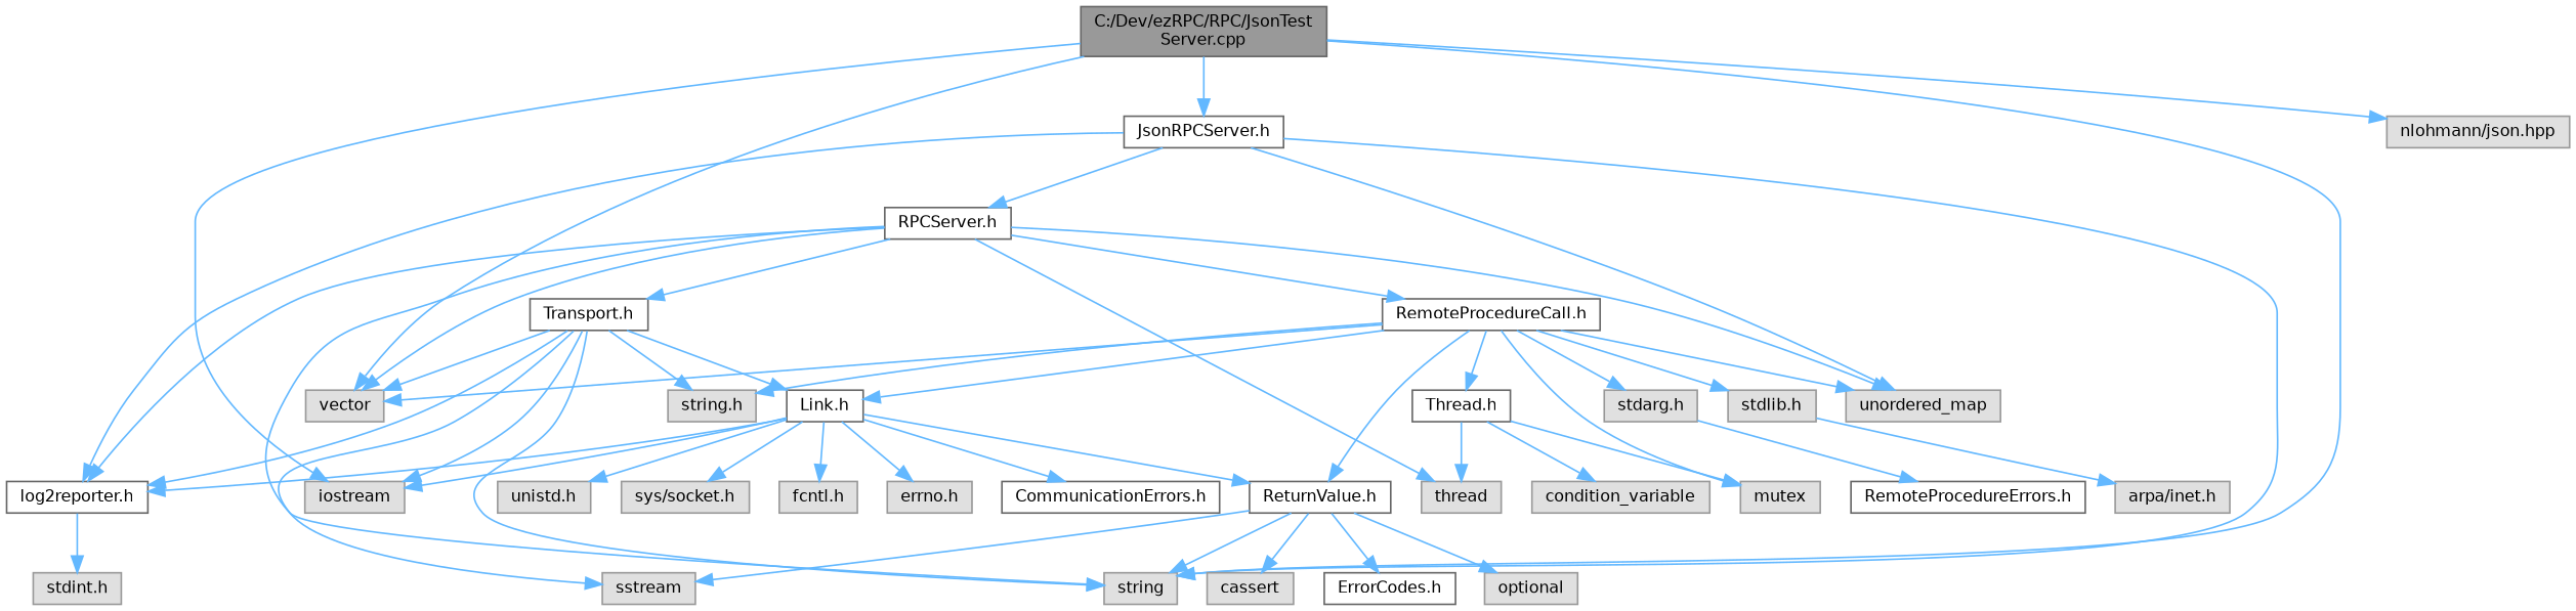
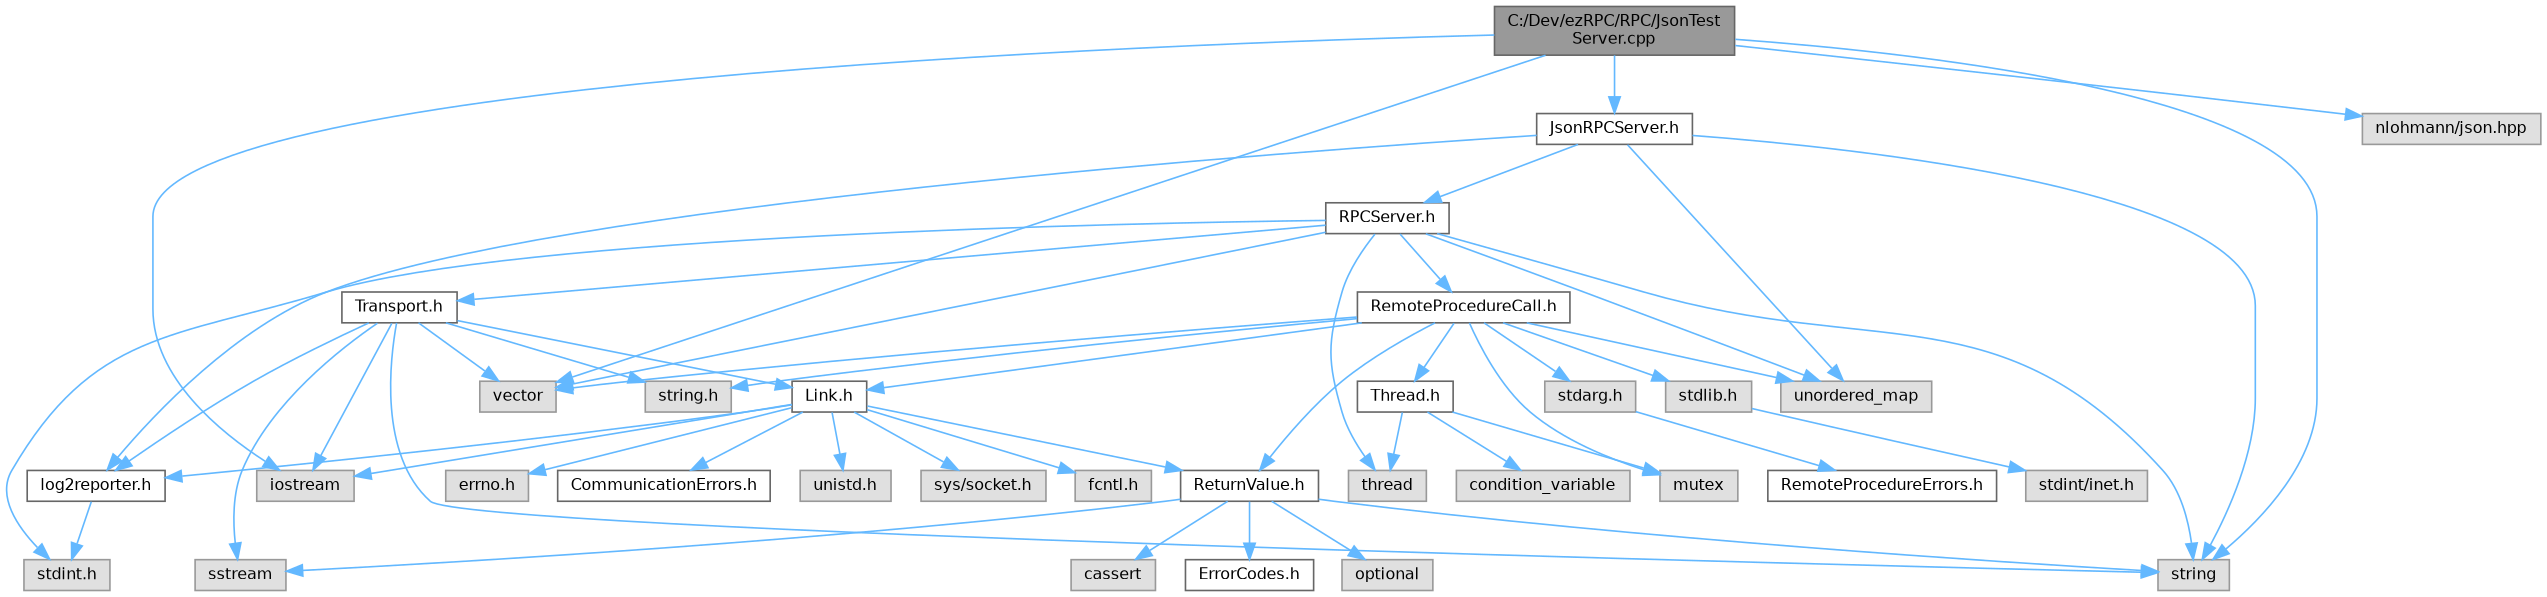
  digraph {
    node [color=grey60 fillcolor="#E0E0E0" fontname=Helvetica fontsize=10 shape=box style=filled]
    edge [color=steelblue1 fontname=Helvetica fontsize=10 labelfontname=Helvetica labelfontsize=10 style=solid]
    n1 [color=gray40 fillcolor=grey60 fontcolor=black height=0.2 label="C:/Dev/ezRPC/RPC/JsonTest\lServer.cpp" width=0.4]
    n2 [height=0.2 label=iostream width=0.4]
    n3 [height=0.2 label=string width=0.4]
    n4 [height=0.2 label=vector width=0.4]
    n5 [color=grey40 fillcolor=white height=0.2 label="JsonRPCServer.h" width=0.4]
    n6 [height=0.2 label="nlohmann/json.hpp" width=0.4]
    n7 [height=0.2 label=unordered_map width=0.4]
    n8 [color=grey40 fillcolor=white height=0.2 label="log2reporter.h" width=0.4]
    n9 [color=grey40 fillcolor=white height=0.2 label="RPCServer.h" width=0.4]
    n10 [height=0.2 label="stdint.h" width=0.4]
    n11 [height=0.2 label=thread width=0.4]
    n12 [color=grey40 fillcolor=white height=0.2 label="Transport.h" width=0.4]
    n13 [color=grey40 fillcolor=white height=0.2 label="RemoteProcedureCall.h" width=0.4]
    n14 [height=0.2 label="string.h" width=0.4]
    n15 [height=0.2 label=sstream width=0.4]
    n16 [color=grey40 fillcolor=white height=0.2 label="Link.h" width=0.4]
    n17 [color=grey40 fillcolor=white height=0.2 label="ReturnValue.h" width=0.4]
    n18 [height=0.2 label=mutex width=0.4]
    n19 [height=0.2 label="stdarg.h" width=0.4]
    n20 [height=0.2 label="stdlib.h" width=0.4]
    n21 [color=grey40 fillcolor=white height=0.2 label="Thread.h" width=0.4]
    n22 [height=0.2 label="unistd.h" width=0.4]
    n23 [height=0.2 label="sys/socket.h" width=0.4]
    n24 [height=0.2 label="fcntl.h" width=0.4]
    n25 [height=0.2 label="errno.h" width=0.4]
    n26 [color=grey40 fillcolor=white height=0.2 label="CommunicationErrors.h" width=0.4]
    n27 [height=0.2 label=optional width=0.4]
    n28 [height=0.2 label=cassert width=0.4]
    n29 [color=grey40 fillcolor=white height=0.2 label="ErrorCodes.h" width=0.4]
    n30 [color=grey40 fillcolor=white height=0.2 label="RemoteProcedureErrors.h" width=0.4]
-   n31 [height=0.2 label="arpa/inet.h" width=0.4]
+   n31 [height=0.2 label="stdint/inet.h" width=0.4]
    n32 [height=0.2 label=condition_variable width=0.4]
    n1 -> n2
    n1 -> n3
    n1 -> n4
    n1 -> n5
    n1 -> n6
    n5 -> n3
    n5 -> n7
    n5 -> n8
    n5 -> n9
    n8 -> n10
    n9 -> n3
    n9 -> n4
    n9 -> n7
-   n9 -> n8
+   n9 -> n10
    n9 -> n11
    n9 -> n12
    n9 -> n13
    n12 -> n2
    n12 -> n3
    n12 -> n4
    n12 -> n8
    n12 -> n14
    n12 -> n15
    n12 -> n16
    n13 -> n4
    n13 -> n7
    n13 -> n14
    n13 -> n16
    n13 -> n17
    n13 -> n18
    n13 -> n19
    n13 -> n20
    n13 -> n21
    n16 -> n2
    n16 -> n8
    n16 -> n17
    n16 -> n22
    n16 -> n23
    n16 -> n24
    n16 -> n25
    n16 -> n26
    n17 -> n3
    n17 -> n15
    n17 -> n27
    n17 -> n28
    n17 -> n29
    n19 -> n30
    n20 -> n31
    n21 -> n11
    n21 -> n18
    n21 -> n32
  }
